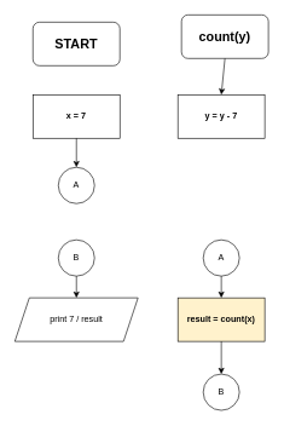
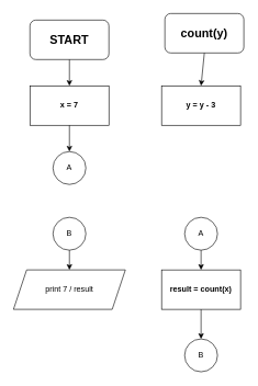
  <mxCell id="0" />
  <mxCell id="1" parent="0" />
  <mxCell id="2" value="&lt;b&gt;&lt;font style=&quot;font-size: 18px&quot;&gt;START&lt;/font&gt;&lt;/b&gt;" style="rounded=1;whiteSpace=wrap;html=1;" parent="1" vertex="1"><mxGeometry x="45" y="30" width="120" height="60" as="geometry" /></mxCell>
+ <mxCell id="3" value="" style="endArrow=classic;html=1;exitX=0.5;exitY=1;exitDx=0;exitDy=0;" parent="1" source="2" edge="1" target="4"><mxGeometry width="50" height="50" relative="1" as="geometry"><mxPoint x="802" y="320" as="sourcePoint" /><mxPoint x="532" y="150" as="targetPoint" /></mxGeometry></mxCell>
  <mxCell id="4" value="&lt;b&gt;x = 7&lt;/b&gt;" style="rounded=0;whiteSpace=wrap;html=1;" parent="1" vertex="1"><mxGeometry x="45" y="130" width="120" height="60" as="geometry" /></mxCell>
  <mxCell id="5" value="" style="endArrow=classic;html=1;exitX=0.5;exitY=1;exitDx=0;exitDy=0;" edge="1" parent="1" target="7"><mxGeometry width="50" height="50" relative="1" as="geometry"><mxPoint x="105" y="190" as="sourcePoint" /><mxPoint x="105" y="230" as="targetPoint" /></mxGeometry></mxCell>
- <mxCell id="6" value="&lt;b&gt;result = count(x)&lt;/b&gt;" style="rounded=0;whiteSpace=wrap;html=1;fillColor=#fff2cc;" vertex="1" parent="1"><mxGeometry x="245" y="410" width="120" height="60" as="geometry" /></mxCell>
+ <mxCell id="6" value="&lt;b&gt;result = count(x)&lt;/b&gt;" style="rounded=0;whiteSpace=wrap;html=1;" vertex="1" parent="1"><mxGeometry x="245" y="410" width="120" height="60" as="geometry" /></mxCell>
  <mxCell id="7" value="A" style="ellipse;whiteSpace=wrap;html=1;aspect=fixed;" vertex="1" parent="1"><mxGeometry x="80" y="230" width="50" height="50" as="geometry" /></mxCell>
  <mxCell id="8" value="A" style="ellipse;whiteSpace=wrap;html=1;aspect=fixed;" vertex="1" parent="1"><mxGeometry x="280" y="330" width="50" height="50" as="geometry" /></mxCell>
  <mxCell id="9" value="" style="endArrow=classic;html=1;exitX=0.5;exitY=1;exitDx=0;exitDy=0;entryX=0.5;entryY=0;entryDx=0;entryDy=0;" edge="1" parent="1" source="8" target="6"><mxGeometry width="50" height="50" relative="1" as="geometry"><mxPoint x="168" y="635" as="sourcePoint" /><mxPoint x="335" y="440" as="targetPoint" /></mxGeometry></mxCell>
  <mxCell id="10" value="B" style="ellipse;whiteSpace=wrap;html=1;aspect=fixed;" vertex="1" parent="1"><mxGeometry x="280" y="515" width="50" height="50" as="geometry" /></mxCell>
  <mxCell id="11" value="" style="endArrow=classic;html=1;exitX=0.5;exitY=1;exitDx=0;exitDy=0;" edge="1" parent="1" source="6" target="10"><mxGeometry width="50" height="50" relative="1" as="geometry"><mxPoint x="168" y="635" as="sourcePoint" /><mxPoint x="218" y="585" as="targetPoint" /></mxGeometry></mxCell>
  <mxCell id="12" value="B" style="ellipse;whiteSpace=wrap;html=1;aspect=fixed;" vertex="1" parent="1"><mxGeometry x="80" y="330" width="50" height="50" as="geometry" /></mxCell>
  <mxCell id="13" value="print 7 / result" style="shape=parallelogram;perimeter=parallelogramPerimeter;whiteSpace=wrap;html=1;fixedSize=1;" vertex="1" parent="1"><mxGeometry x="20" y="410" width="170" height="60" as="geometry" /></mxCell>
  <mxCell id="14" value="" style="endArrow=classic;html=1;exitX=0.5;exitY=1;exitDx=0;exitDy=0;entryX=0.5;entryY=0;entryDx=0;entryDy=0;" edge="1" parent="1" source="12" target="13"><mxGeometry width="50" height="50" relative="1" as="geometry"><mxPoint x="365" y="320" as="sourcePoint" /><mxPoint x="415" y="270" as="targetPoint" /></mxGeometry></mxCell>
  <mxCell id="15" value="&lt;span style=&quot;font-size: 18px&quot;&gt;&lt;b&gt;count(y)&lt;/b&gt;&lt;/span&gt;" style="rounded=1;whiteSpace=wrap;html=1;" vertex="1" parent="1"><mxGeometry x="250" y="20" width="120" height="60" as="geometry" /></mxCell>
- <mxCell id="16" value="&lt;b&gt;y = y - 7&lt;/b&gt;" style="rounded=0;whiteSpace=wrap;html=1;" vertex="1" parent="1"><mxGeometry x="245" y="130" width="120" height="60" as="geometry" /></mxCell>
+ <mxCell id="16" value="&lt;b&gt;y = y - 3&lt;/b&gt;" style="rounded=0;whiteSpace=wrap;html=1;" vertex="1" parent="1"><mxGeometry x="245" y="130" width="120" height="60" as="geometry" /></mxCell>
  <mxCell id="17" value="" style="endArrow=classic;html=1;exitX=0.5;exitY=1;exitDx=0;exitDy=0;entryX=0.5;entryY=0;entryDx=0;entryDy=0;" edge="1" parent="1" source="15" target="16"><mxGeometry width="50" height="50" relative="1" as="geometry"><mxPoint x="365" y="140" as="sourcePoint" /><mxPoint x="415" y="90" as="targetPoint" /></mxGeometry></mxCell>
